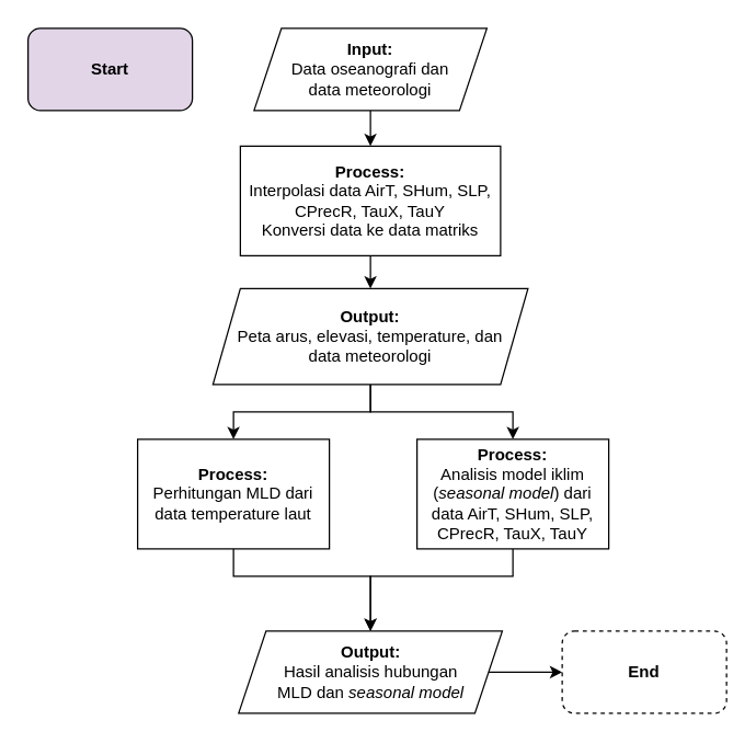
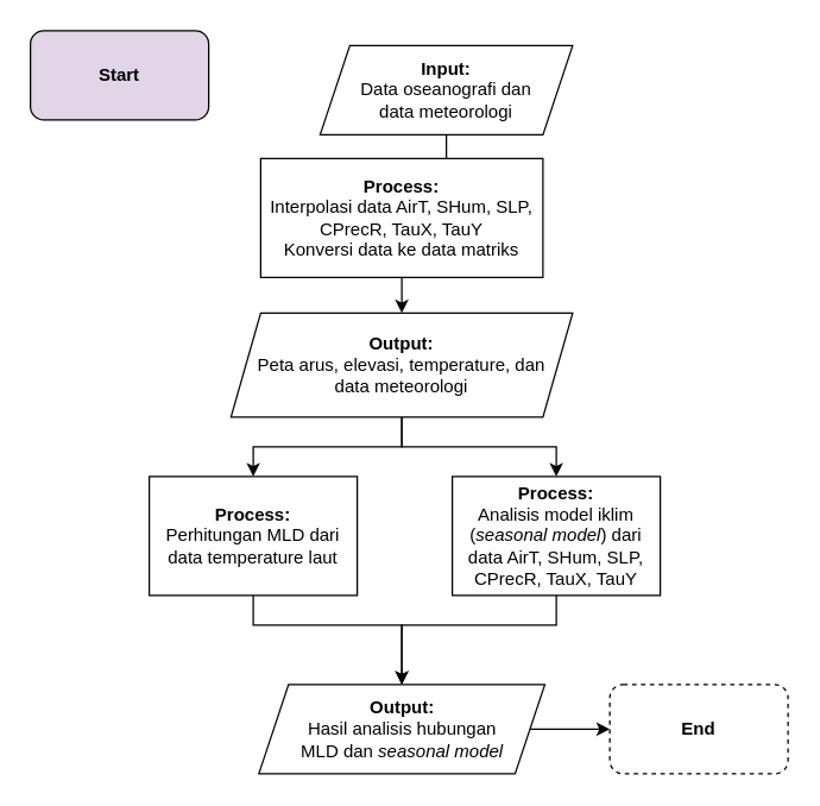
  <mxCell id="0" />
  <mxCell id="1" parent="0" />
  <mxCell id="2" value="Start" style="rounded=1;whiteSpace=wrap;html=1;fontStyle=1;fillColor=#e1d5e7;" parent="1" vertex="1"><mxGeometry x="20" y="20" width="120" height="60" as="geometry" /></mxCell>
  <mxCell id="3" value="" style="edgeStyle=orthogonalEdgeStyle;rounded=0;orthogonalLoop=1;jettySize=auto;html=1;" parent="1" source="4" target="6" edge="1"><mxGeometry relative="1" as="geometry" /></mxCell>
- <mxCell id="4" value="&lt;div&gt;&lt;b&gt;Input:&lt;/b&gt;&lt;/div&gt;&lt;div&gt;Data oseanografi dan &lt;br&gt;&lt;/div&gt;&lt;div&gt;data meteorologi&lt;/div&gt;" style="shape=parallelogram;perimeter=parallelogramPerimeter;whiteSpace=wrap;html=1;fixedSize=1;" parent="1" vertex="1"><mxGeometry x="185" y="20" width="170" height="60" as="geometry" /></mxCell>
+ <mxCell id="4" value="&lt;div&gt;&lt;b&gt;Input:&lt;/b&gt;&lt;/div&gt;&lt;div&gt;Data oseanografi dan &lt;br&gt;&lt;/div&gt;&lt;div&gt;data meteorologi&lt;/div&gt;" style="shape=parallelogram;perimeter=parallelogramPerimeter;whiteSpace=wrap;html=1;fixedSize=1;" parent="1" vertex="1"><mxGeometry x="215" y="30" width="170" height="60" as="geometry" /></mxCell>
  <mxCell id="5" value="" style="edgeStyle=orthogonalEdgeStyle;rounded=0;orthogonalLoop=1;jettySize=auto;html=1;" parent="1" source="6" target="9" edge="1"><mxGeometry relative="1" as="geometry" /></mxCell>
  <mxCell id="6" value="&lt;div&gt;&lt;b&gt;Process:&lt;/b&gt;&lt;/div&gt;&lt;div&gt;Interpolasi data AirT, SHum, SLP, CPrecR, TauX, TauY&lt;/div&gt;&lt;div&gt;Konversi data ke data matriks&lt;br&gt;&lt;/div&gt;" style="whiteSpace=wrap;html=1;" parent="1" vertex="1"><mxGeometry x="175" y="106" width="190" height="80" as="geometry" /></mxCell>
  <mxCell id="7" value="" style="edgeStyle=orthogonalEdgeStyle;rounded=0;orthogonalLoop=1;jettySize=auto;html=1;" parent="1" source="9" target="11" edge="1"><mxGeometry relative="1" as="geometry" /></mxCell>
  <mxCell id="8" style="edgeStyle=orthogonalEdgeStyle;rounded=0;orthogonalLoop=1;jettySize=auto;html=1;" parent="1" source="9" target="13" edge="1"><mxGeometry relative="1" as="geometry"><mxPoint x="360" y="310" as="targetPoint" /></mxGeometry></mxCell>
  <mxCell id="9" value="&lt;b&gt;Output:&lt;/b&gt;&lt;br&gt;&lt;div&gt;Peta arus, elevasi, temperature, dan &lt;br&gt;&lt;/div&gt;&lt;div&gt;data meteorologi&lt;/div&gt;" style="shape=parallelogram;perimeter=parallelogramPerimeter;whiteSpace=wrap;html=1;fixedSize=1;" parent="1" vertex="1"><mxGeometry x="155" y="210" width="230" height="70" as="geometry" /></mxCell>
  <mxCell id="10" style="edgeStyle=orthogonalEdgeStyle;rounded=0;orthogonalLoop=1;jettySize=auto;html=1;" parent="1" source="11" target="15" edge="1"><mxGeometry relative="1" as="geometry"><mxPoint x="270" y="440" as="targetPoint" /><Array as="points"><mxPoint x="170" y="420" /><mxPoint x="270" y="420" /></Array></mxGeometry></mxCell>
  <mxCell id="11" value="&lt;b&gt;Process:&lt;/b&gt;&lt;br&gt;&lt;div&gt;Perhitungan MLD dari data temperature laut&lt;br&gt;&lt;/div&gt;" style="whiteSpace=wrap;html=1;" parent="1" vertex="1"><mxGeometry x="100" y="320" width="140" height="80" as="geometry" /></mxCell>
  <mxCell id="12" style="edgeStyle=orthogonalEdgeStyle;rounded=0;orthogonalLoop=1;jettySize=auto;html=1;entryX=0.5;entryY=0;entryDx=0;entryDy=0;" parent="1" source="13" target="15" edge="1"><mxGeometry relative="1" as="geometry"><mxPoint x="270" y="440" as="targetPoint" /><Array as="points"><mxPoint x="374" y="420" /><mxPoint x="270" y="420" /></Array></mxGeometry></mxCell>
  <mxCell id="13" value="&lt;b&gt;Process:&lt;/b&gt;&lt;br&gt;&lt;div&gt;Analisis model iklim (&lt;i&gt;seasonal model&lt;/i&gt;) dari data AirT, SHum, SLP, CPrecR, TauX, TauY&lt;br&gt;&lt;/div&gt;" style="rounded=0;whiteSpace=wrap;html=1;" parent="1" vertex="1"><mxGeometry x="304" y="320" width="140" height="80" as="geometry" /></mxCell>
  <mxCell id="14" value="" style="edgeStyle=orthogonalEdgeStyle;rounded=0;orthogonalLoop=1;jettySize=auto;html=1;" edge="1" parent="1" source="15" target="16"><mxGeometry relative="1" as="geometry" /></mxCell>
  <mxCell id="15" value="&lt;div&gt;&lt;b&gt;Output:&lt;/b&gt;&lt;/div&gt;&lt;div&gt;Hasil analisis hubungan &lt;br&gt;&lt;/div&gt;&lt;div&gt;MLD dan &lt;i&gt;seasonal model&lt;/i&gt;&lt;b&gt;&lt;br&gt;&lt;/b&gt;&lt;/div&gt;" style="shape=parallelogram;perimeter=parallelogramPerimeter;whiteSpace=wrap;html=1;fixedSize=1;" vertex="1" parent="1"><mxGeometry x="173.75" y="460" width="192.5" height="60" as="geometry" /></mxCell>
  <mxCell id="16" value="&lt;b&gt;End&lt;/b&gt;" style="whiteSpace=wrap;html=1;rounded=1;dashed=1;" vertex="1" parent="1"><mxGeometry x="410" y="460" width="120" height="60" as="geometry" /></mxCell>
